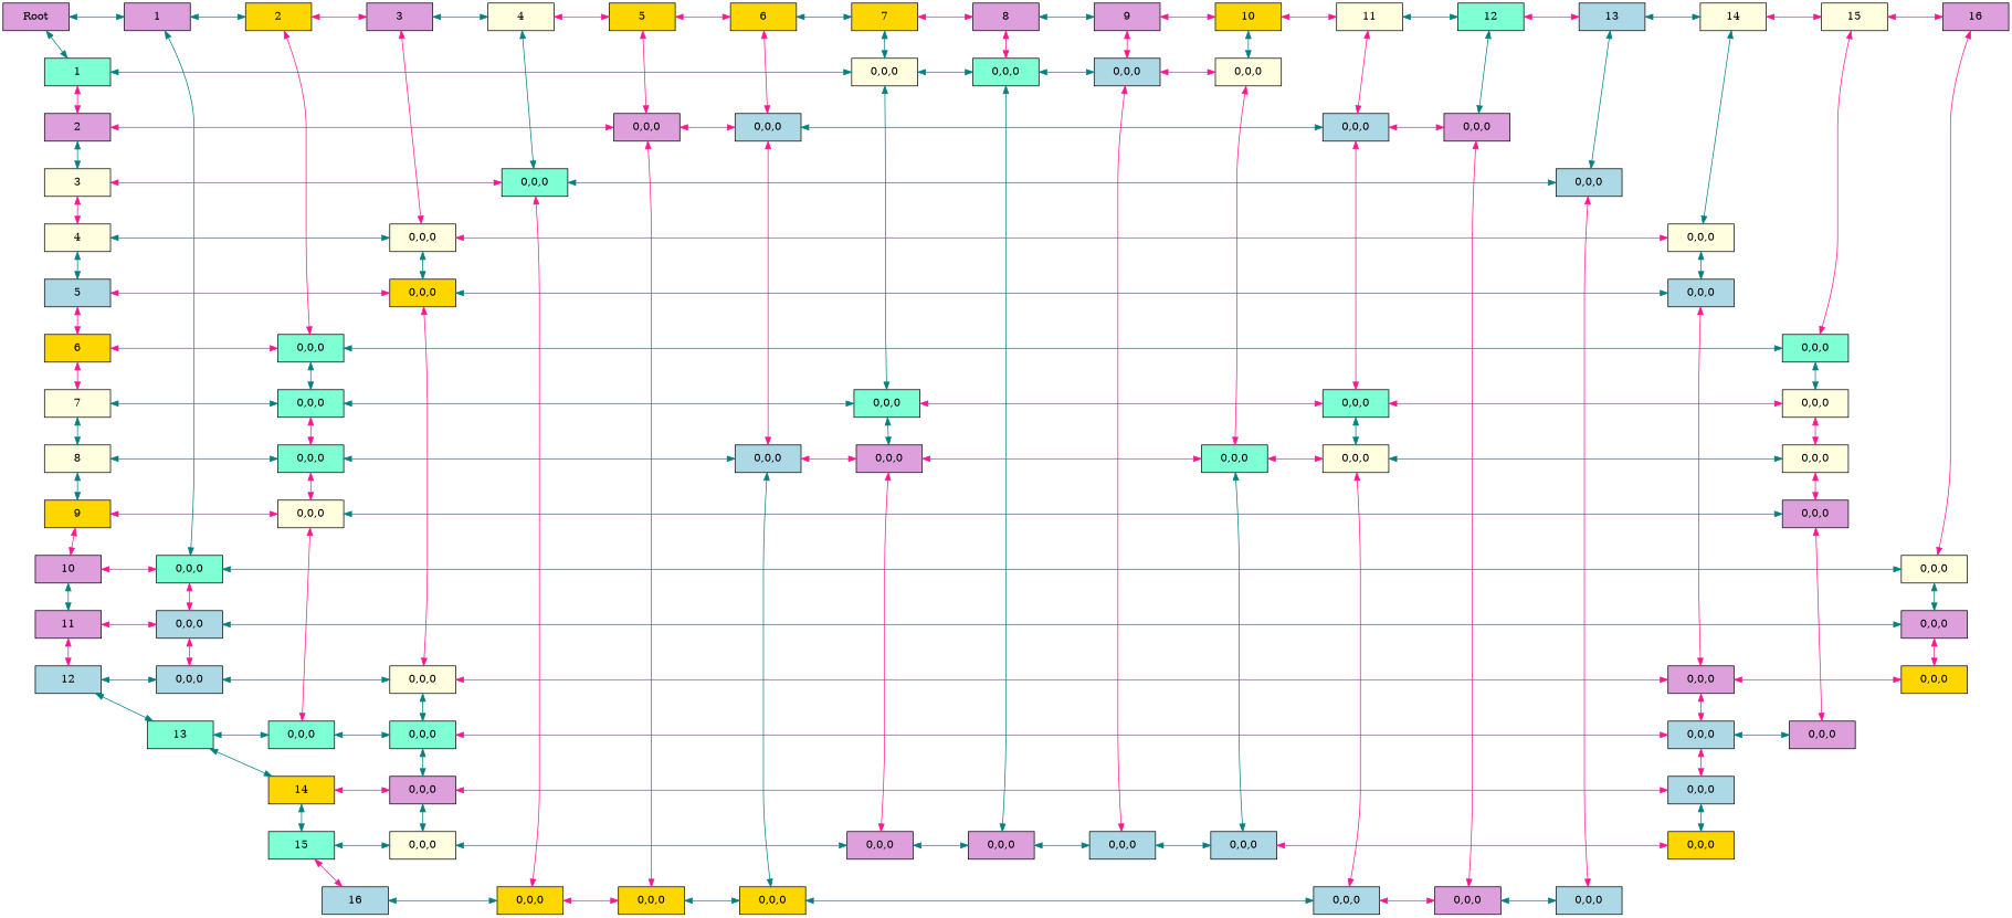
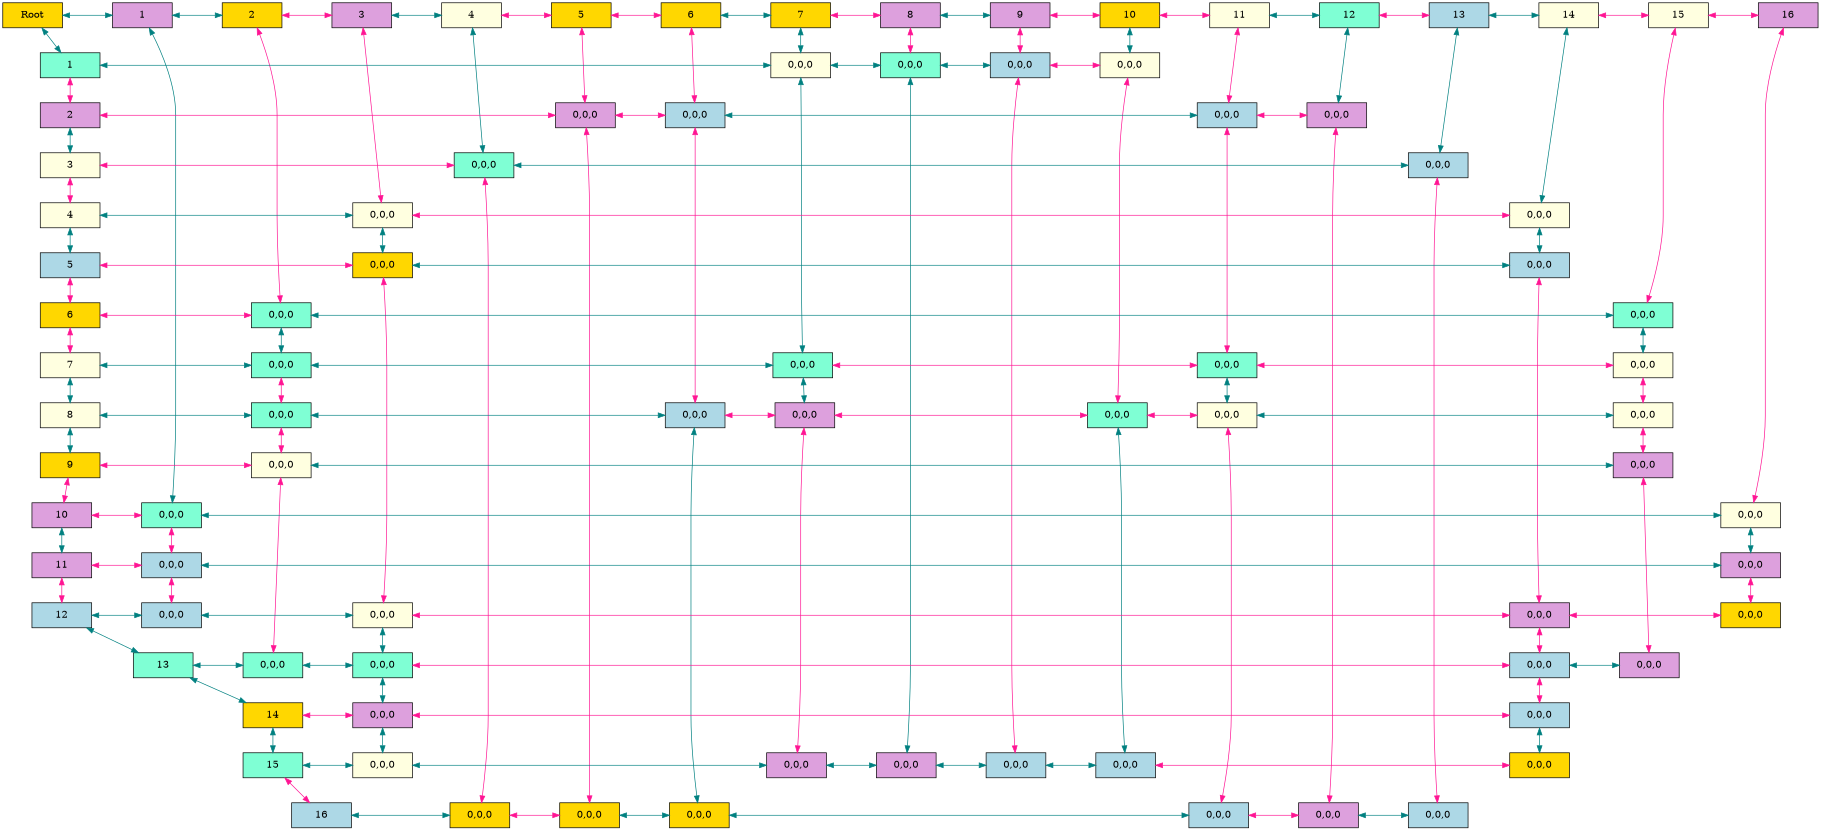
  digraph {
    nodesep=1
    rankdir=TB
    node [shape=rectangle style=filled fillcolor=plum]
    edge [dir=both color=deeppink]
-   n1 [height=0.5 label=Root width=1.2]
+   n1 [height=0.5 label=Root width=1.2 fillcolor=gold]
    n2 [height=0.5 label=1 width=1.2]
    n3 [height=0.5 label=2 width=1.2 fillcolor=gold]
    n4 [height=0.5 label=3 width=1.2]
    n5 [height=0.5 label=4 width=1.2 fillcolor=lightyellow]
    n6 [height=0.5 label=5 width=1.2 fillcolor=gold]
    n7 [height=0.5 label=6 width=1.2 fillcolor=gold]
    n8 [height=0.5 label=7 width=1.2 fillcolor=gold]
    n9 [height=0.5 label=8 width=1.2]
    n10 [height=0.5 label=9 width=1.2]
    n11 [height=0.5 label=10 width=1.2 fillcolor=gold]
    n12 [height=0.5 label=11 width=1.2 fillcolor=lightyellow]
    n13 [height=0.5 label=12 width=1.2 fillcolor=aquamarine]
    n14 [height=0.5 label=13 width=1.2 fillcolor=lightblue]
    n15 [height=0.5 label=14 width=1.2 fillcolor=lightyellow]
    n16 [height=0.5 label=15 width=1.2 fillcolor=lightyellow]
    n17 [height=0.5 label=16 width=1.2]
    n18 [height=0.5 label=1 width=1.2 fillcolor=aquamarine]
    n19 [height=0.5 label="0,0,0" width=1.2 fillcolor=lightyellow]
    n20 [height=0.5 label="0,0,0" width=1.2 fillcolor=aquamarine]
    n21 [height=0.5 label="0,0,0" width=1.2 fillcolor=lightblue]
    n22 [height=0.5 label="0,0,0" width=1.2 fillcolor=lightyellow]
    n23 [height=0.5 label=2 width=1.2]
    n24 [height=0.5 label="0,0,0" width=1.2]
    n25 [height=0.5 label="0,0,0" width=1.2 fillcolor=lightblue]
    n26 [height=0.5 label="0,0,0" width=1.2 fillcolor=lightblue]
    n27 [height=0.5 label="0,0,0" width=1.2]
    n28 [height=0.5 label=3 width=1.2 fillcolor=lightyellow]
    n29 [height=0.5 label="0,0,0" width=1.2 fillcolor=aquamarine]
    n30 [height=0.5 label="0,0,0" width=1.2 fillcolor=lightblue]
    n31 [height=0.5 label=4 width=1.2 fillcolor=lightyellow]
    n32 [height=0.5 label="0,0,0" width=1.2 fillcolor=lightyellow]
    n33 [height=0.5 label="0,0,0" width=1.2 fillcolor=lightyellow]
    n34 [height=0.5 label=5 width=1.2 fillcolor=lightblue]
    n35 [height=0.5 label="0,0,0" width=1.2 fillcolor=gold]
    n36 [height=0.5 label="0,0,0" width=1.2 fillcolor=lightblue]
    n37 [height=0.5 label=6 width=1.2 fillcolor=gold]
    n38 [height=0.5 label="0,0,0" width=1.2 fillcolor=aquamarine]
    n39 [height=0.5 label="0,0,0" width=1.2 fillcolor=aquamarine]
    n40 [height=0.5 label=7 width=1.2 fillcolor=lightyellow]
    n41 [height=0.5 label="0,0,0" width=1.2 fillcolor=aquamarine]
    n42 [height=0.5 label="0,0,0" width=1.2 fillcolor=aquamarine]
    n43 [height=0.5 label="0,0,0" width=1.2 fillcolor=aquamarine]
    n44 [height=0.5 label="0,0,0" width=1.2 fillcolor=lightyellow]
    n45 [height=0.5 label=8 width=1.2 fillcolor=lightyellow]
    n46 [height=0.5 label="0,0,0" width=1.2 fillcolor=aquamarine]
    n47 [height=0.5 label="0,0,0" width=1.2 fillcolor=lightblue]
    n48 [height=0.5 label="0,0,0" width=1.2]
    n49 [height=0.5 label="0,0,0" width=1.2 fillcolor=aquamarine]
    n50 [height=0.5 label="0,0,0" width=1.2 fillcolor=lightyellow]
    n51 [height=0.5 label="0,0,0" width=1.2 fillcolor=lightyellow]
    n52 [height=0.5 label=9 width=1.2 fillcolor=gold]
    n53 [height=0.5 label="0,0,0" width=1.2 fillcolor=lightyellow]
    n54 [height=0.5 label="0,0,0" width=1.2]
    n55 [height=0.5 label=10 width=1.2]
    n56 [height=0.5 label="0,0,0" width=1.2 fillcolor=aquamarine]
    n57 [height=0.5 label="0,0,0" width=1.2 fillcolor=lightyellow]
    n58 [height=0.5 label=11 width=1.2]
    n59 [height=0.5 label="0,0,0" width=1.2 fillcolor=lightblue]
    n60 [height=0.5 label="0,0,0" width=1.2]
    n61 [height=0.5 label=12 width=1.2 fillcolor=lightblue]
    n62 [height=0.5 label="0,0,0" width=1.2 fillcolor=lightblue]
    n63 [height=0.5 label="0,0,0" width=1.2 fillcolor=lightyellow]
    n64 [height=0.5 label="0,0,0" width=1.2]
    n65 [height=0.5 label="0,0,0" width=1.2 fillcolor=gold]
    n66 [height=0.5 label=13 width=1.2 fillcolor=aquamarine]
    n67 [height=0.5 label="0,0,0" width=1.2 fillcolor=aquamarine]
    n68 [height=0.5 label="0,0,0" width=1.2 fillcolor=aquamarine]
    n69 [height=0.5 label="0,0,0" width=1.2 fillcolor=lightblue]
    n70 [height=0.5 label="0,0,0" width=1.2]
    n71 [height=0.5 label=14 width=1.2 fillcolor=gold]
    n72 [height=0.5 label="0,0,0" width=1.2]
    n73 [height=0.5 label="0,0,0" width=1.2 fillcolor=lightblue]
    n74 [height=0.5 label=15 width=1.2 fillcolor=aquamarine]
    n75 [height=0.5 label="0,0,0" width=1.2 fillcolor=lightyellow]
    n76 [height=0.5 label="0,0,0" width=1.2]
    n77 [height=0.5 label="0,0,0" width=1.2]
    n78 [height=0.5 label="0,0,0" width=1.2 fillcolor=lightblue]
    n79 [height=0.5 label="0,0,0" width=1.2 fillcolor=lightblue]
    n80 [height=0.5 label="0,0,0" width=1.2 fillcolor=gold]
    n81 [height=0.5 label=16 width=1.2 fillcolor=lightblue]
    n82 [height=0.5 label="0,0,0" width=1.2 fillcolor=gold]
    n83 [height=0.5 label="0,0,0" width=1.2 fillcolor=gold]
    n84 [height=0.5 label="0,0,0" width=1.2 fillcolor=gold]
    n85 [height=0.5 label="0,0,0" width=1.2 fillcolor=lightblue]
    n86 [height=0.5 label="0,0,0" width=1.2]
    n87 [height=0.5 label="0,0,0" width=1.2 fillcolor=lightblue]
    subgraph sub_1 {
      rank=same
      n1
      n2
      n3
      n4
      n5
      n6
      n7
      n8
      n9
      n10
      n11
      n12
      n13
      n14
      n15
      n16
      n17
    }
    subgraph sub_2 {
      rank=same
      n18
      n19
      n20
      n21
      n22
    }
    subgraph sub_3 {
      rank=same
      n23
      n24
      n25
      n26
      n27
    }
    subgraph sub_4 {
      rank=same
      n28
      n29
      n30
    }
    subgraph sub_5 {
      rank=same
      n31
      n32
      n33
    }
    subgraph sub_6 {
      rank=same
      n34
      n35
      n36
    }
    subgraph sub_7 {
      rank=same
      n37
      n38
      n39
    }
    subgraph sub_8 {
      rank=same
      n40
      n41
      n42
      n43
      n44
    }
    subgraph sub_9 {
      rank=same
      n45
      n46
      n47
      n48
      n49
      n50
      n51
    }
    subgraph sub_10 {
      rank=same
      n52
      n53
      n54
    }
    subgraph sub_11 {
      rank=same
      n55
      n56
      n57
    }
    subgraph sub_12 {
      rank=same
      n58
      n59
      n60
    }
    subgraph sub_13 {
      rank=same
      n61
      n62
      n63
      n64
      n65
    }
    subgraph sub_14 {
      rank=same
      n66
      n67
      n68
      n69
      n70
    }
    subgraph sub_15 {
      rank=same
      n71
      n72
      n73
    }
    subgraph sub_16 {
      rank=same
      n74
      n75
      n76
      n77
      n78
      n79
      n80
    }
    subgraph sub_17 {
      rank=same
      n81
      n82
      n83
      n84
      n85
      n86
      n87
    }
    n1 -> n2 [color=teal]
    n1 -> n18 [color=teal]
    n2 -> n3 [color=teal]
    n2 -> n56 [color=teal]
    n3 -> n4
    n3 -> n38
    n4 -> n5 [color=teal]
    n4 -> n32
    n5 -> n6
    n5 -> n29 [color=teal]
    n6 -> n7
    n6 -> n24
    n7 -> n8 [color=teal]
    n7 -> n25
    n8 -> n9
    n8 -> n19 [color=teal]
    n9 -> n10 [color=teal]
    n9 -> n20
    n10 -> n11
    n10 -> n21
    n11 -> n12
    n11 -> n22 [color=teal]
    n12 -> n13 [color=teal]
    n12 -> n26
    n13 -> n14
    n13 -> n27 [color=teal]
    n14 -> n15 [color=teal]
    n14 -> n30 [color=teal]
    n15 -> n16
    n15 -> n33 [color=teal]
    n16 -> n17
    n16 -> n39
    n17 -> n57
    n18 -> n19 [color=teal]
    n18 -> n23
    n19 -> n20 [color=teal]
    n19 -> n42 [color=teal]
    n20 -> n21 [color=teal]
    n20 -> n77 [color=teal]
    n21 -> n22
    n21 -> n78
    n22 -> n49
    n23 -> n24
    n23 -> n28 [color=teal]
    n24 -> n25
    n24 -> n83
    n25 -> n26 [color=teal]
    n25 -> n47
    n26 -> n27
    n26 -> n43
    n27 -> n86
    n28 -> n29
    n28 -> n31
    n29 -> n30 [color=teal]
    n29 -> n82
    n30 -> n87
    n31 -> n32 [color=teal]
    n31 -> n34 [color=teal]
    n32 -> n33
    n32 -> n35 [color=teal]
    n33 -> n36 [color=teal]
    n34 -> n35
    n34 -> n37
    n35 -> n36 [color=teal]
    n35 -> n63
    n36 -> n64
    n37 -> n38
    n37 -> n40
    n38 -> n39 [color=teal]
    n38 -> n41 [color=teal]
    n39 -> n44 [color=teal]
    n40 -> n41 [color=teal]
    n40 -> n45 [color=teal]
    n41 -> n42 [color=teal]
    n41 -> n46
    n42 -> n43
    n42 -> n48 [color=teal]
    n43 -> n44
    n43 -> n50 [color=teal]
    n44 -> n51
    n45 -> n46 [color=teal]
    n45 -> n52 [color=teal]
    n46 -> n47 [color=teal]
    n46 -> n53
    n47 -> n48
    n47 -> n84 [color=teal]
    n48 -> n49
    n48 -> n76
    n49 -> n50
    n49 -> n79 [color=teal]
    n50 -> n51 [color=teal]
    n50 -> n85
    n51 -> n54
    n52 -> n53
    n52 -> n55
    n53 -> n54 [color=teal]
    n53 -> n67
    n54 -> n70
    n55 -> n56
    n55 -> n58 [color=teal]
    n56 -> n57 [color=teal]
    n56 -> n59
    n57 -> n60 [color=teal]
    n58 -> n59
    n58 -> n61
    n59 -> n60 [color=teal]
    n59 -> n62
    n60 -> n65
    n61 -> n62 [color=teal]
    n61 -> n66 [color=teal]
    n62 -> n63 [color=teal]
    n63 -> n64
    n63 -> n68 [color=teal]
    n64 -> n65
    n64 -> n69
    n66 -> n67 [color=teal]
    n66 -> n71 [color=teal]
    n67 -> n68 [color=teal]
    n68 -> n69
    n68 -> n72 [color=teal]
    n69 -> n70 [color=teal]
    n69 -> n73
    n71 -> n72
    n71 -> n74 [color=teal]
    n72 -> n73
    n72 -> n75 [color=teal]
    n73 -> n80 [color=teal]
    n74 -> n75 [color=teal]
    n74 -> n81
    n75 -> n76 [color=teal]
    n76 -> n77 [color=teal]
    n77 -> n78 [color=teal]
    n78 -> n79 [color=teal]
    n79 -> n80
    n81 -> n82 [color=teal]
    n82 -> n83
    n83 -> n84 [color=teal]
    n84 -> n85 [color=teal]
    n85 -> n86
    n86 -> n87 [color=teal]
  }
